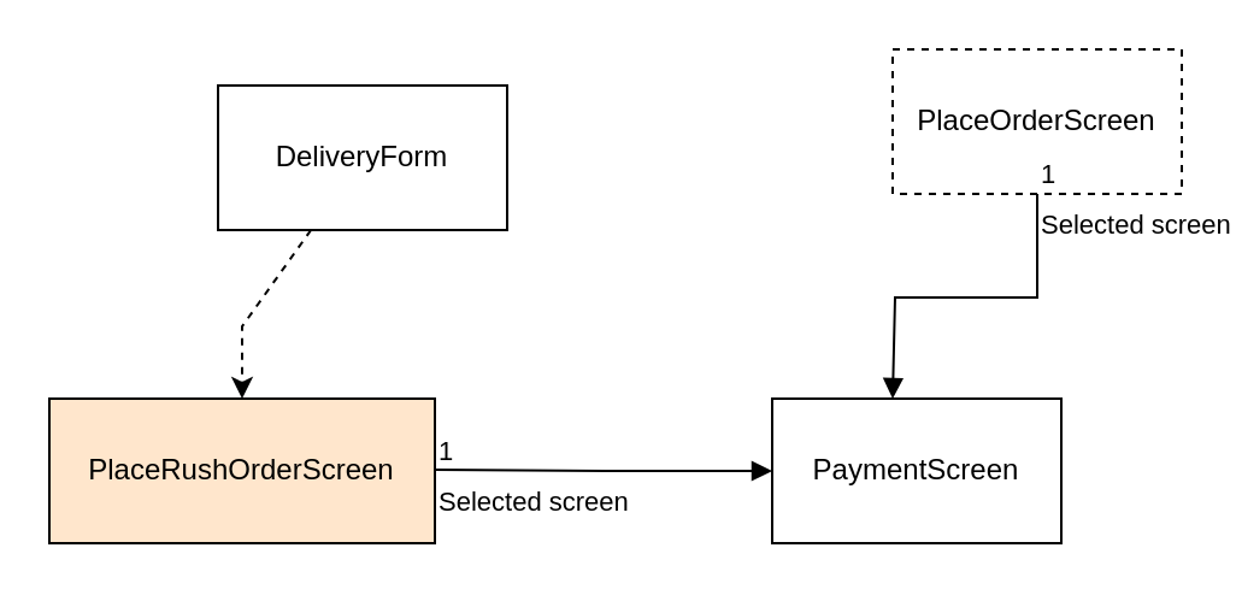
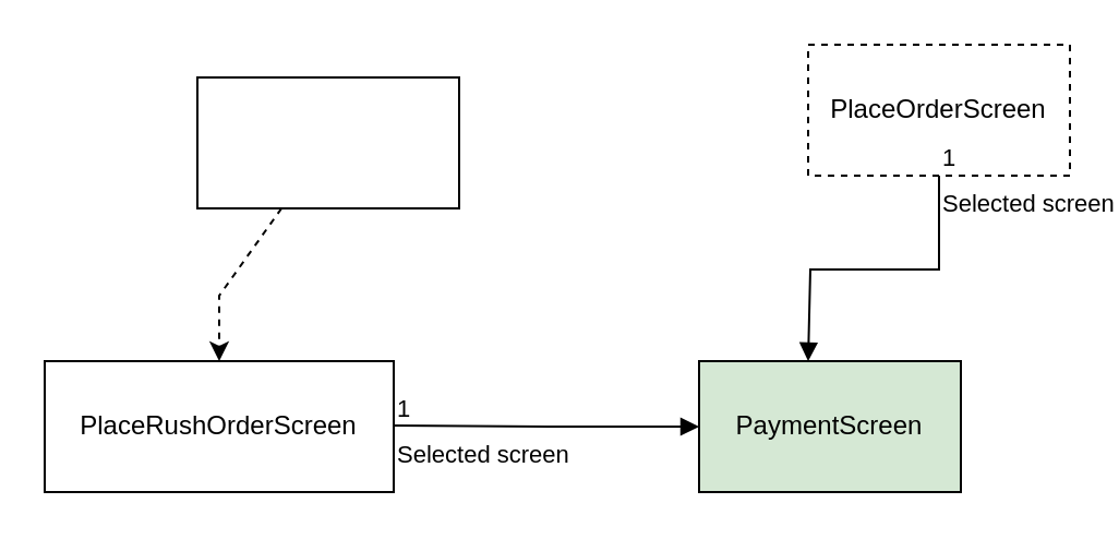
  <mxCell id="0" />
  <mxCell id="1" parent="0" />
  <mxCell id="2" value="" style="rounded=0;whiteSpace=wrap;html=1;labelBackgroundColor=none;" vertex="1" parent="1"><mxGeometry x="90" y="35" width="120" height="60" as="geometry" /></mxCell>
- <mxCell id="3" value="DeliveryForm&lt;br&gt;" style="text;strokeColor=none;align=center;fillColor=none;html=1;verticalAlign=middle;whiteSpace=wrap;rounded=0;labelBackgroundColor=none;" vertex="1" parent="1"><mxGeometry x="120" y="50" width="60" height="30" as="geometry" /></mxCell>
- <mxCell id="4" value="PlaceRushOrderScreen" style="rounded=0;whiteSpace=wrap;html=1;labelBackgroundColor=none;fillColor=#ffe6cc;" vertex="1" parent="1"><mxGeometry x="20" y="165" width="160" height="60" as="geometry" /></mxCell>
+ <mxCell id="4" value="PlaceRushOrderScreen" style="rounded=0;whiteSpace=wrap;html=1;labelBackgroundColor=none;" vertex="1" parent="1"><mxGeometry x="20" y="165" width="160" height="60" as="geometry" /></mxCell>
  <mxCell id="5" value="PlaceOrderScreen" style="rounded=0;whiteSpace=wrap;html=1;labelBackgroundColor=none;dashed=1;" vertex="1" parent="1"><mxGeometry x="370" y="20" width="120" height="60" as="geometry" /></mxCell>
- <mxCell id="6" value="PaymentScreen" style="rounded=0;whiteSpace=wrap;html=1;labelBackgroundColor=none;" vertex="1" parent="1"><mxGeometry x="320" y="165" width="120" height="60" as="geometry" /></mxCell>
+ <mxCell id="6" value="PaymentScreen" style="rounded=0;whiteSpace=wrap;html=1;labelBackgroundColor=none;fillColor=#d5e8d4;" vertex="1" parent="1"><mxGeometry x="320" y="165" width="120" height="60" as="geometry" /></mxCell>
  <mxCell id="7" value="" style="endArrow=classic;html=1;rounded=0;dashed=1;" edge="1" parent="1" source="2" target="4"><mxGeometry relative="1" as="geometry"><mxPoint x="210" y="225" as="sourcePoint" /><mxPoint x="370" y="225" as="targetPoint" /><Array as="points"><mxPoint x="100" y="135" /></Array></mxGeometry></mxCell>
  <mxCell id="8" value="Selected screen&lt;br&gt;" style="endArrow=block;endFill=1;html=1;edgeStyle=orthogonalEdgeStyle;align=left;verticalAlign=top;rounded=0;" edge="1" parent="1" source="5"><mxGeometry x="-1" relative="1" as="geometry"><mxPoint x="210" y="225" as="sourcePoint" /><mxPoint x="370" y="165" as="targetPoint" /><Array as="points"><mxPoint x="430" y="123" /><mxPoint x="371" y="123" /></Array></mxGeometry></mxCell>
  <mxCell id="9" value="1" style="edgeLabel;resizable=0;html=1;align=left;verticalAlign=bottom;" connectable="0" vertex="1" parent="8"><mxGeometry x="-1" relative="1" as="geometry" /></mxCell>
  <mxCell id="10" value="Selected screen" style="endArrow=block;endFill=1;html=1;edgeStyle=orthogonalEdgeStyle;align=left;verticalAlign=top;rounded=0;" edge="1" parent="1"><mxGeometry x="-1" relative="1" as="geometry"><mxPoint x="180" y="194.5" as="sourcePoint" /><mxPoint x="320" y="195" as="targetPoint" /></mxGeometry></mxCell>
  <mxCell id="11" value="1" style="edgeLabel;resizable=0;html=1;align=left;verticalAlign=bottom;" connectable="0" vertex="1" parent="10"><mxGeometry x="-1" relative="1" as="geometry" /></mxCell>
